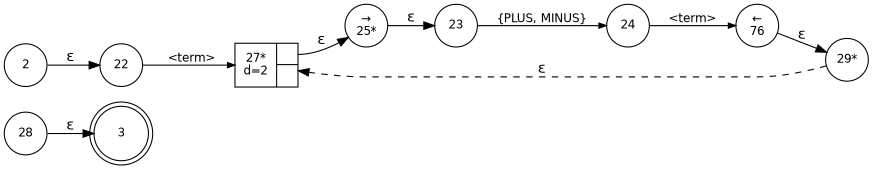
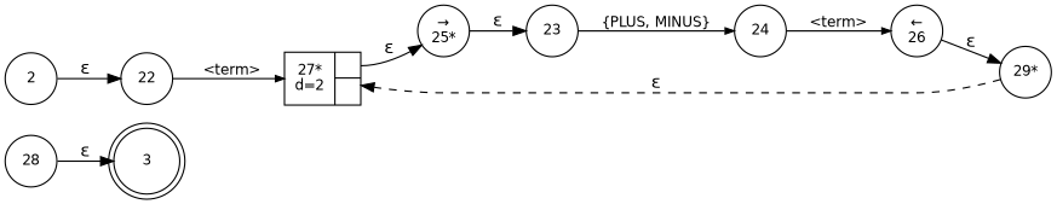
  digraph {
    fontname="DejaVu Sans"
    rankdir=LR
    node [fixedsize=true fontname="DejaVu Sans" fontsize=11 shape=circle peripheries=1]
    edge [fontname="DejaVu Sans"]
    n1 [label=3 shape=doublecircle width=.6 peripheries=""]
    n2 [label=2 width=.55]
    n3 [label=22 width=.55]
    n4 [fixedsize=false label="{27*\nd=2|{<p0>|<p1>}}" shape=record]
    n5 [label="&rarr;\n25*" width=.55]
    n6 [label=23 width=.55]
    n7 [label=24 width=.55]
-   n8 [label="&larr;\n76" width=.55]
+   n8 [label="&larr;\n26" width=.55]
    n9 [label="29*" width=.55]
    n10 [label=28 width=.55]
    n2 -> n3 [label="&epsilon;"]
    n3 -> n4 [arrowhead=normal arrowsize=.7 fontsize=11 label="<term>"]
    n4 -> n5 [label="&epsilon;" tailport=p0]
    n5 -> n6 [label="&epsilon;"]
    n6 -> n7 [arrowhead=normal arrowsize=.7 fontsize=11 label="{PLUS, MINUS}"]
    n7 -> n8 [arrowhead=normal arrowsize=.7 fontsize=11 label="<term>"]
    n8 -> n9 [label="&epsilon;"]
    n9 -> n4 [label="&epsilon;" style=dashed]
    n10 -> n1 [label="&epsilon;"]
  }
